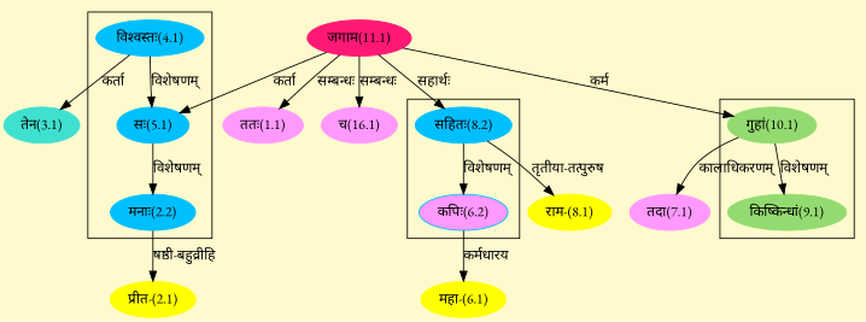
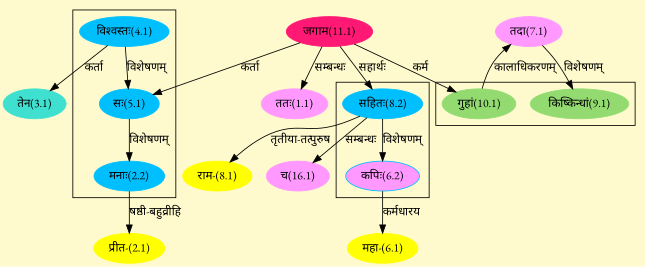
  digraph {
    bgcolor=lemonchiffon1
    compound=true
    fontname="EB Garamond"
    rankdir=BT
    node [color="#00BFFF" fontname="EB Garamond" style=filled]
    edge [dir=back fontname="EB Garamond"]
    n1 [label="मनाः(2.2)"]
    n2 [label="सः(5.1)"]
    n3 [label="विश्वस्तः(4.1)"]
    n4 [fillcolor="#FF99FF" label="कपिः(6.2)"]
    n5 [label="सहितः(8.2)"]
    n6 [color="#93DB70" label="किष्किन्धां(9.1)"]
    n7 [color="#93DB70" label="गुहां(10.1)"]
    n8 [color="#FF1975" label="जगाम(11.1)"]
    n9 [color="#FF99FF" label="ततः(1.1)"]
    n10 [color="#FFFF00" label="प्रीत-(2.1)"]
    n11 [color="#40E0D0" label="तेन(3.1)"]
    n12 [color="#FFFF00" label="महा-(6.1)"]
    n13 [color="#FF99FF" label="तदा(7.1)"]
    n14 [color="#FFFF00" label="राम-(8.1)"]
    n15 [color="#FF99FF" label="च(16.1)"]
    subgraph cluster_1 {
      n1
      n2
      n3
    }
    subgraph cluster_2 {
      n4
      n5
    }
    subgraph cluster_3 {
      n6
      n7
    }
    n1 -> n2 [label="विशेषणम्"]
    n2 -> n3 [label="विशेषणम्"]
    n2 -> n8 [label="कर्ता"]
    n4 -> n5 [label="विशेषणम्"]
    n5 -> n8 [label="सहार्थः"]
-   n6 -> n7 [label="विशेषणम्"]
+   n6 -> n13 [label="विशेषणम्"]
    n7 -> n8 [label="कर्म"]
    n9 -> n8 [label="सम्बन्धः"]
    n10 -> n1 [label="षष्ठी-बहुव्रीहि"]
    n11 -> n3 [label="कर्ता"]
    n12 -> n4 [label="कर्मधारय"]
    n13 -> n7 [label="कालाधिकरणम्"]
    n14 -> n5 [label="तृतीया-तत्पुरुष"]
-   n15 -> n8 [label="सम्बन्धः"]
+   n15 -> n5 [label="सम्बन्धः"]
  }
